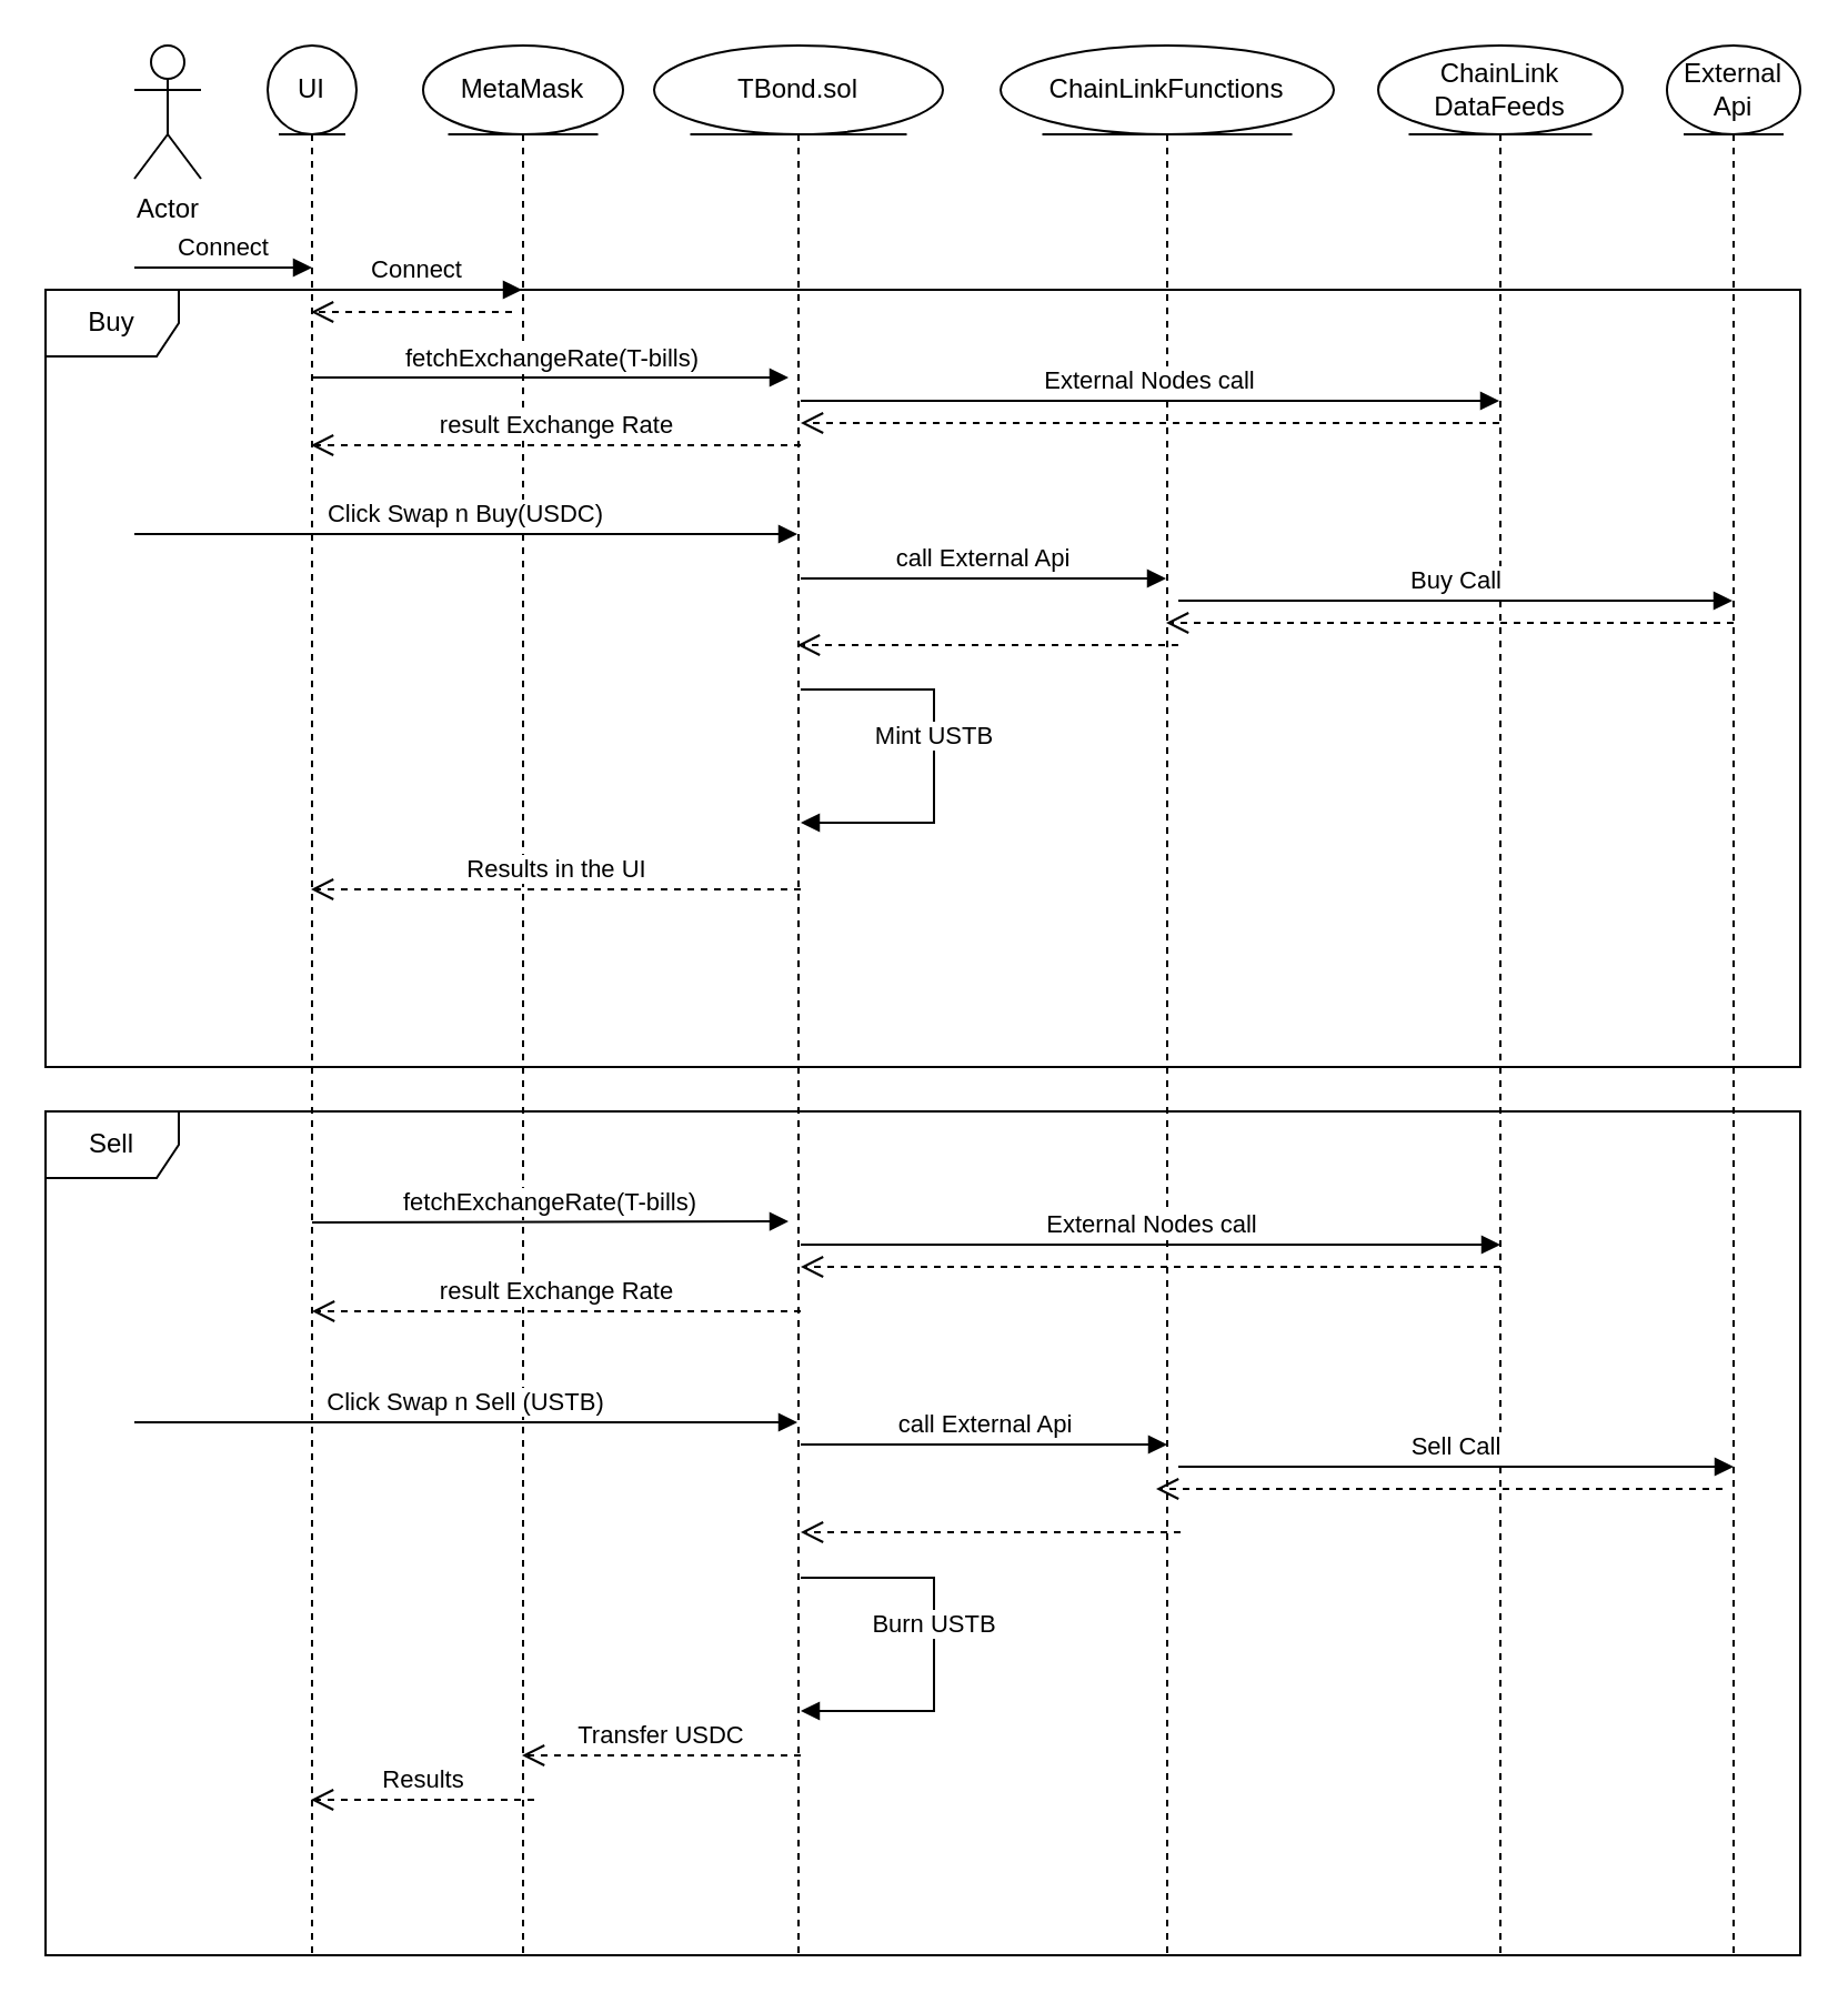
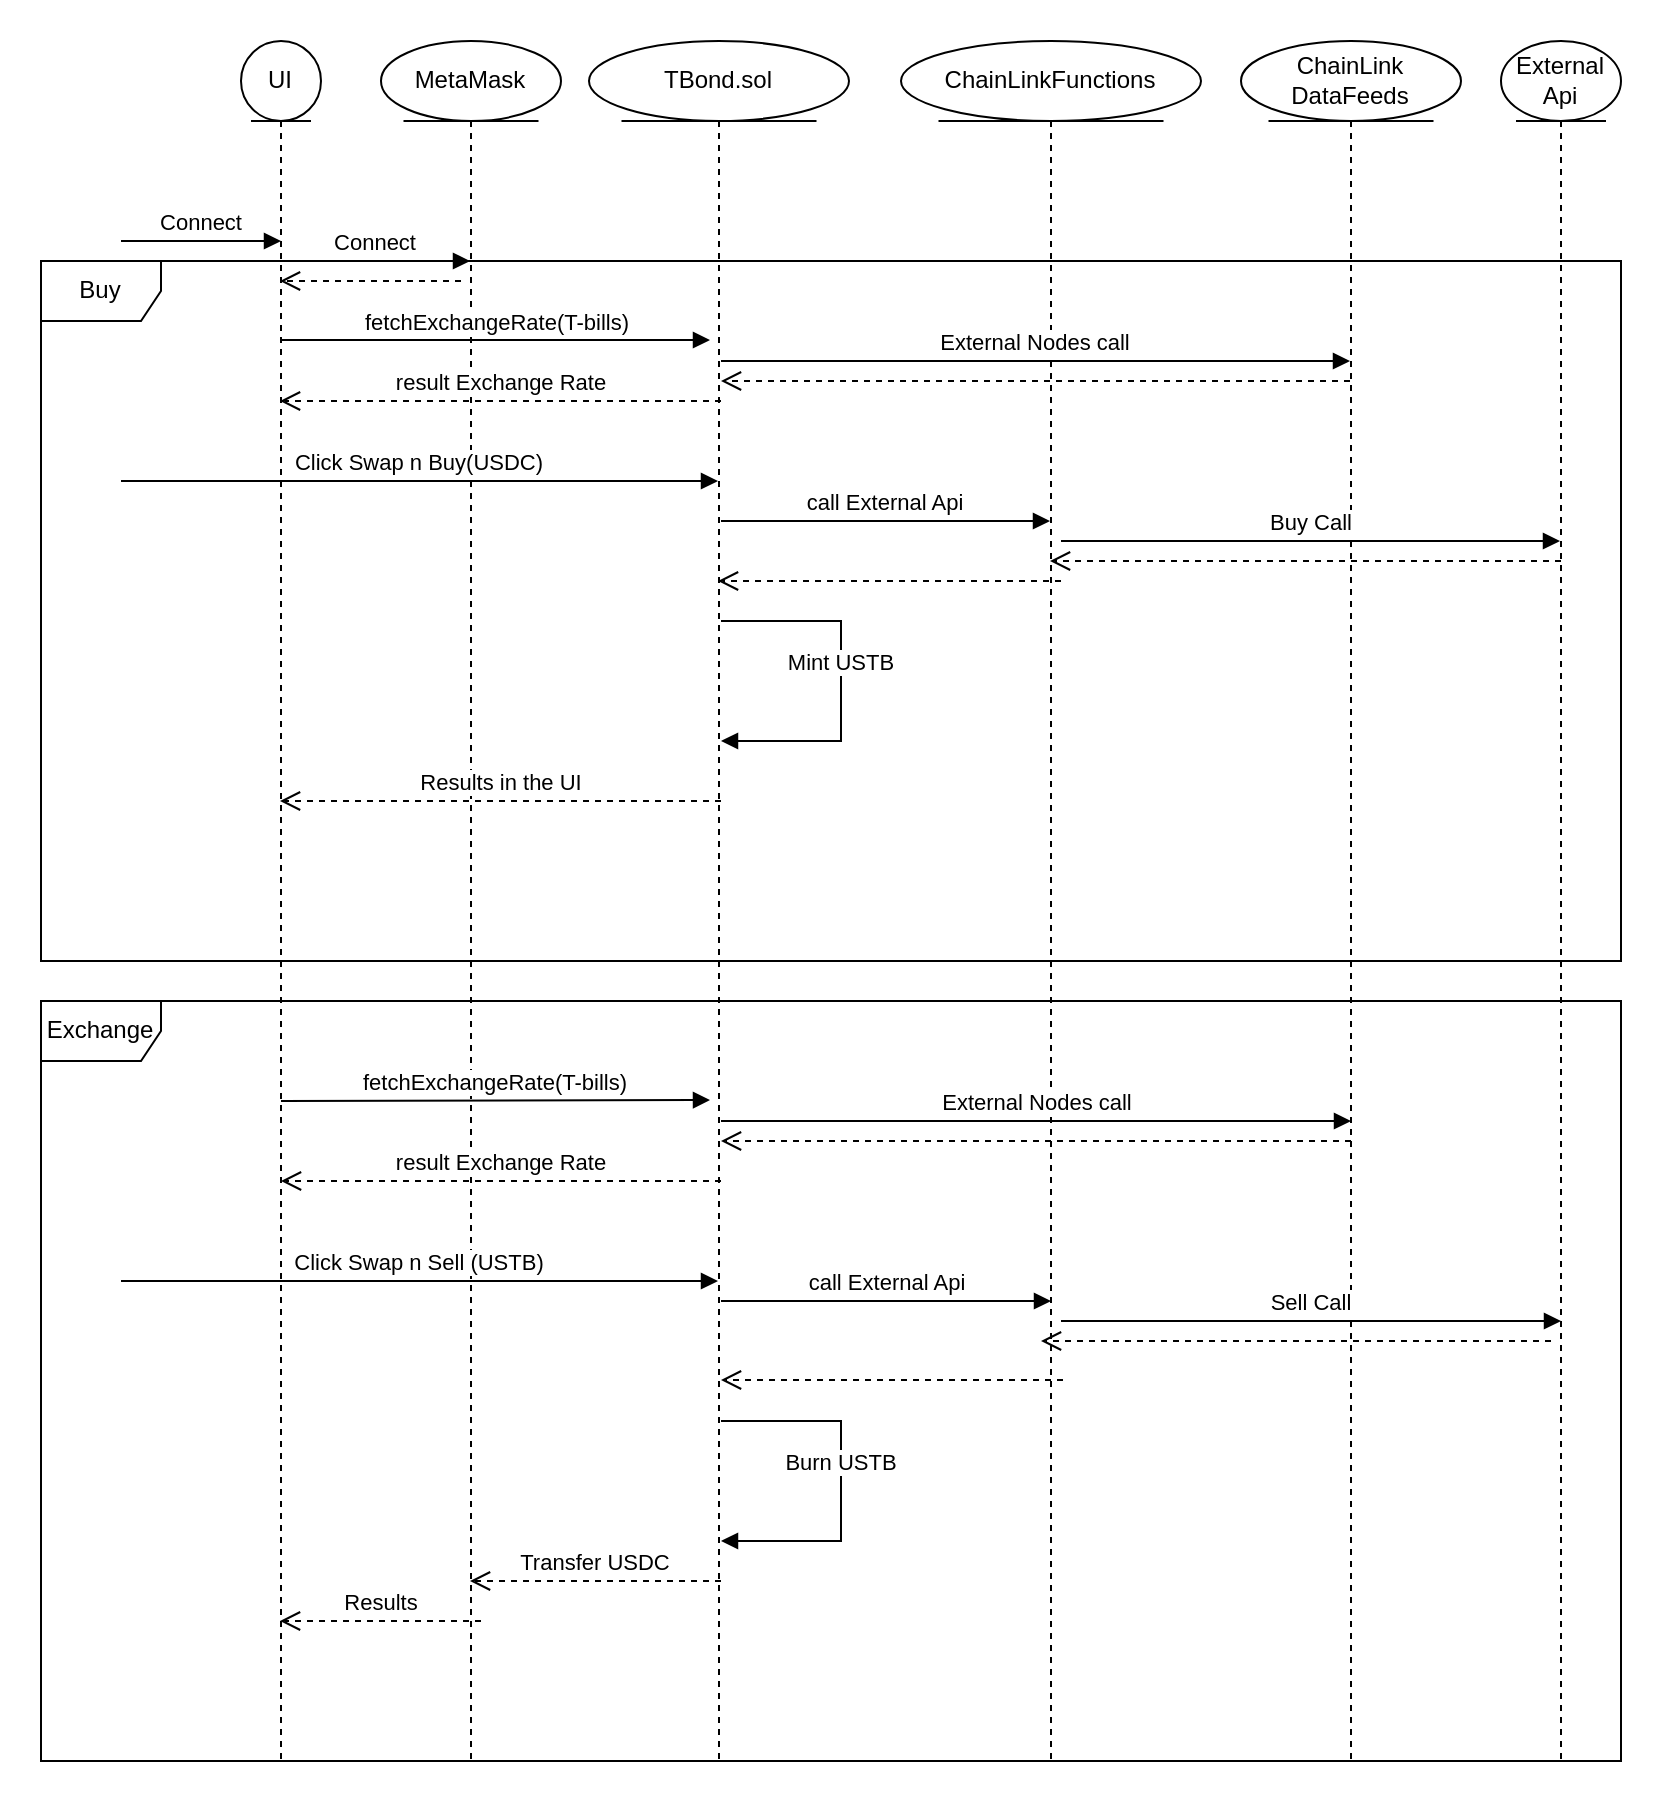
  <mxCell id="0" />
  <mxCell id="1" parent="0" />
- <mxCell id="2" value="Actor" style="shape=umlActor;verticalLabelPosition=bottom;verticalAlign=top;html=1;outlineConnect=0;" parent="1" vertex="1"><mxGeometry x="60" y="20" width="30" height="60" as="geometry" /></mxCell>
  <mxCell id="3" value="MetaMask" style="shape=umlLifeline;perimeter=lifelinePerimeter;whiteSpace=wrap;html=1;container=1;dropTarget=0;collapsible=0;recursiveResize=0;outlineConnect=0;portConstraint=eastwest;newEdgeStyle={&quot;curved&quot;:0,&quot;rounded&quot;:0};participant=umlEntity;" parent="1" vertex="1"><mxGeometry x="190" y="20" width="90" height="860" as="geometry" /></mxCell>
  <mxCell id="4" value="TBond.sol" style="shape=umlLifeline;perimeter=lifelinePerimeter;whiteSpace=wrap;html=1;container=1;dropTarget=0;collapsible=0;recursiveResize=0;outlineConnect=0;portConstraint=eastwest;newEdgeStyle={&quot;curved&quot;:0,&quot;rounded&quot;:0};participant=umlEntity;" parent="1" vertex="1"><mxGeometry x="294" y="20" width="130" height="860" as="geometry" /></mxCell>
  <mxCell id="5" value="Click Swap n Buy(USDC)" style="html=1;verticalAlign=bottom;endArrow=block;curved=0;rounded=0;" parent="1" edge="1"><mxGeometry width="80" relative="1" as="geometry"><mxPoint x="60" y="240" as="sourcePoint" /><mxPoint x="358.5" y="240" as="targetPoint" /></mxGeometry></mxCell>
  <mxCell id="6" value="ChainLinkFunctions" style="shape=umlLifeline;perimeter=lifelinePerimeter;whiteSpace=wrap;html=1;container=1;dropTarget=0;collapsible=0;recursiveResize=0;outlineConnect=0;portConstraint=eastwest;newEdgeStyle={&quot;curved&quot;:0,&quot;rounded&quot;:0};participant=umlEntity;" parent="1" vertex="1"><mxGeometry x="450" y="20" width="150" height="860" as="geometry" /></mxCell>
  <mxCell id="7" value="fetchExchangeRate(T-bills)" style="html=1;verticalAlign=bottom;endArrow=block;curved=0;rounded=0;" parent="1" source="8" edge="1"><mxGeometry width="80" relative="1" as="geometry"><mxPoint x="190" y="169.5" as="sourcePoint" /><mxPoint x="354.5" y="169.5" as="targetPoint" /></mxGeometry></mxCell>
  <mxCell id="8" value="UI" style="shape=umlLifeline;perimeter=lifelinePerimeter;whiteSpace=wrap;html=1;container=1;dropTarget=0;collapsible=0;recursiveResize=0;outlineConnect=0;portConstraint=eastwest;newEdgeStyle={&quot;curved&quot;:0,&quot;rounded&quot;:0};participant=umlEntity;" parent="1" vertex="1"><mxGeometry x="120" y="20" width="40" height="860" as="geometry" /></mxCell>
  <mxCell id="9" value="Connect" style="html=1;verticalAlign=bottom;endArrow=block;curved=0;rounded=0;" parent="1" edge="1"><mxGeometry width="80" relative="1" as="geometry"><mxPoint x="60" y="120" as="sourcePoint" /><mxPoint x="140" y="120" as="targetPoint" /></mxGeometry></mxCell>
  <mxCell id="10" value="Connect" style="html=1;verticalAlign=bottom;endArrow=block;curved=0;rounded=0;" parent="1" target="3" edge="1"><mxGeometry width="80" relative="1" as="geometry"><mxPoint x="140" y="130" as="sourcePoint" /><mxPoint x="220" y="130" as="targetPoint" /></mxGeometry></mxCell>
  <mxCell id="11" value="" style="html=1;verticalAlign=bottom;endArrow=open;dashed=1;endSize=8;curved=0;rounded=0;" parent="1" target="8" edge="1"><mxGeometry relative="1" as="geometry"><mxPoint x="230" y="140" as="sourcePoint" /><mxPoint x="150" y="140" as="targetPoint" /></mxGeometry></mxCell>
  <mxCell id="12" value="External Nodes call" style="html=1;verticalAlign=bottom;endArrow=block;curved=0;rounded=0;" parent="1" target="15" edge="1"><mxGeometry width="80" relative="1" as="geometry"><mxPoint x="360" y="180" as="sourcePoint" /><mxPoint x="440" y="180" as="targetPoint" /></mxGeometry></mxCell>
  <mxCell id="13" value="" style="html=1;verticalAlign=bottom;endArrow=open;dashed=1;endSize=8;curved=0;rounded=0;" parent="1" source="15" edge="1"><mxGeometry relative="1" as="geometry"><mxPoint x="520" y="190" as="sourcePoint" /><mxPoint x="360" y="190" as="targetPoint" /></mxGeometry></mxCell>
  <mxCell id="14" value="result Exchange Rate" style="html=1;verticalAlign=bottom;endArrow=open;dashed=1;endSize=8;curved=0;rounded=0;" parent="1" target="8" edge="1"><mxGeometry relative="1" as="geometry"><mxPoint x="360" y="200" as="sourcePoint" /><mxPoint x="280" y="200" as="targetPoint" /></mxGeometry></mxCell>
  <mxCell id="15" value="ChainLink DataFeeds" style="shape=umlLifeline;perimeter=lifelinePerimeter;whiteSpace=wrap;html=1;container=1;dropTarget=0;collapsible=0;recursiveResize=0;outlineConnect=0;portConstraint=eastwest;newEdgeStyle={&quot;curved&quot;:0,&quot;rounded&quot;:0};participant=umlEntity;" parent="1" vertex="1"><mxGeometry x="620" y="20" width="110" height="860" as="geometry" /></mxCell>
  <mxCell id="16" value="External Api" style="shape=umlLifeline;perimeter=lifelinePerimeter;whiteSpace=wrap;html=1;container=1;dropTarget=0;collapsible=0;recursiveResize=0;outlineConnect=0;portConstraint=eastwest;newEdgeStyle={&quot;curved&quot;:0,&quot;rounded&quot;:0};participant=umlEntity;" parent="1" vertex="1"><mxGeometry x="750" y="20" width="60" height="860" as="geometry" /></mxCell>
  <mxCell id="17" value="call External Api" style="html=1;verticalAlign=bottom;endArrow=block;curved=0;rounded=0;" parent="1" target="6" edge="1"><mxGeometry width="80" relative="1" as="geometry"><mxPoint x="360" y="260" as="sourcePoint" /><mxPoint x="440" y="260" as="targetPoint" /></mxGeometry></mxCell>
  <mxCell id="18" value="Buy Call" style="html=1;verticalAlign=bottom;endArrow=block;curved=0;rounded=0;" parent="1" target="16" edge="1"><mxGeometry width="80" relative="1" as="geometry"><mxPoint x="530" y="270" as="sourcePoint" /><mxPoint x="610" y="270" as="targetPoint" /></mxGeometry></mxCell>
  <mxCell id="19" value="" style="html=1;verticalAlign=bottom;endArrow=open;dashed=1;endSize=8;curved=0;rounded=0;" parent="1" target="6" edge="1"><mxGeometry relative="1" as="geometry"><mxPoint x="780" y="280" as="sourcePoint" /><mxPoint x="700" y="280" as="targetPoint" /></mxGeometry></mxCell>
  <mxCell id="20" value="" style="html=1;verticalAlign=bottom;endArrow=open;dashed=1;endSize=8;curved=0;rounded=0;" parent="1" target="4" edge="1"><mxGeometry relative="1" as="geometry"><mxPoint x="530" y="290" as="sourcePoint" /><mxPoint x="450" y="290" as="targetPoint" /></mxGeometry></mxCell>
  <mxCell id="21" value="Mint USTB" style="html=1;verticalAlign=bottom;endArrow=block;curved=0;rounded=0;" parent="1" edge="1"><mxGeometry width="80" relative="1" as="geometry"><mxPoint x="360" y="310" as="sourcePoint" /><mxPoint x="360" y="370" as="targetPoint" /><Array as="points"><mxPoint x="420" y="310" /><mxPoint x="420" y="370" /></Array><mxPoint as="offset" /></mxGeometry></mxCell>
  <mxCell id="22" value="Results in the UI" style="html=1;verticalAlign=bottom;endArrow=open;dashed=1;endSize=8;curved=0;rounded=0;" parent="1" target="8" edge="1"><mxGeometry relative="1" as="geometry"><mxPoint x="360" y="400" as="sourcePoint" /><mxPoint x="280" y="400" as="targetPoint" /></mxGeometry></mxCell>
  <mxCell id="23" value="Buy" style="shape=umlFrame;whiteSpace=wrap;html=1;pointerEvents=0;" parent="1" vertex="1"><mxGeometry x="20" y="130" width="790" height="350" as="geometry" /></mxCell>
- <mxCell id="24" value="Sell" style="shape=umlFrame;whiteSpace=wrap;html=1;pointerEvents=0;" parent="1" vertex="1"><mxGeometry x="20" y="500" width="790" height="380" as="geometry" /></mxCell>
+ <mxCell id="24" value="Exchange" style="shape=umlFrame;whiteSpace=wrap;html=1;pointerEvents=0;" parent="1" vertex="1"><mxGeometry x="20" y="500" width="790" height="380" as="geometry" /></mxCell>
  <mxCell id="25" value="fetchExchangeRate(T-bills)" style="html=1;verticalAlign=bottom;endArrow=block;curved=0;rounded=0;" parent="1" edge="1"><mxGeometry width="80" relative="1" as="geometry"><mxPoint x="140" y="550" as="sourcePoint" /><mxPoint x="354.5" y="549.5" as="targetPoint" /></mxGeometry></mxCell>
  <mxCell id="26" value="External Nodes call" style="html=1;verticalAlign=bottom;endArrow=block;curved=0;rounded=0;" parent="1" edge="1"><mxGeometry width="80" relative="1" as="geometry"><mxPoint x="360" y="560" as="sourcePoint" /><mxPoint x="675" y="560" as="targetPoint" /></mxGeometry></mxCell>
  <mxCell id="27" value="" style="html=1;verticalAlign=bottom;endArrow=open;dashed=1;endSize=8;curved=0;rounded=0;" parent="1" edge="1"><mxGeometry relative="1" as="geometry"><mxPoint x="675" y="570" as="sourcePoint" /><mxPoint x="360" y="570" as="targetPoint" /></mxGeometry></mxCell>
  <mxCell id="28" value="result Exchange Rate" style="html=1;verticalAlign=bottom;endArrow=open;dashed=1;endSize=8;curved=0;rounded=0;" parent="1" edge="1"><mxGeometry relative="1" as="geometry"><mxPoint x="360" y="590" as="sourcePoint" /><mxPoint x="140" y="590" as="targetPoint" /></mxGeometry></mxCell>
  <mxCell id="29" value="Click Swap n Sell (USTB)" style="html=1;verticalAlign=bottom;endArrow=block;curved=0;rounded=0;" parent="1" edge="1"><mxGeometry width="80" relative="1" as="geometry"><mxPoint x="60" y="640" as="sourcePoint" /><mxPoint x="358.5" y="640" as="targetPoint" /></mxGeometry></mxCell>
  <mxCell id="30" value="call External Api" style="html=1;verticalAlign=bottom;endArrow=block;curved=0;rounded=0;" parent="1" edge="1"><mxGeometry width="80" relative="1" as="geometry"><mxPoint x="360" y="650" as="sourcePoint" /><mxPoint x="525" y="650" as="targetPoint" /></mxGeometry></mxCell>
  <mxCell id="31" value="Sell Call" style="html=1;verticalAlign=bottom;endArrow=block;curved=0;rounded=0;" parent="1" edge="1"><mxGeometry width="80" relative="1" as="geometry"><mxPoint x="530" y="660" as="sourcePoint" /><mxPoint x="780" y="660" as="targetPoint" /></mxGeometry></mxCell>
  <mxCell id="32" value="" style="html=1;verticalAlign=bottom;endArrow=open;dashed=1;endSize=8;curved=0;rounded=0;" parent="1" edge="1"><mxGeometry relative="1" as="geometry"><mxPoint x="775" y="670" as="sourcePoint" /><mxPoint x="520" y="670" as="targetPoint" /></mxGeometry></mxCell>
  <mxCell id="33" value="" style="html=1;verticalAlign=bottom;endArrow=open;dashed=1;endSize=8;curved=0;rounded=0;" parent="1" edge="1"><mxGeometry relative="1" as="geometry"><mxPoint x="531" y="689.5" as="sourcePoint" /><mxPoint x="360" y="689.5" as="targetPoint" /></mxGeometry></mxCell>
  <mxCell id="34" value="Burn USTB" style="html=1;verticalAlign=bottom;endArrow=block;curved=0;rounded=0;" parent="1" edge="1"><mxGeometry width="80" relative="1" as="geometry"><mxPoint x="360" y="710" as="sourcePoint" /><mxPoint x="360" y="770" as="targetPoint" /><Array as="points"><mxPoint x="420" y="710" /><mxPoint x="420" y="770" /></Array><mxPoint as="offset" /></mxGeometry></mxCell>
  <mxCell id="35" value="Transfer USDC" style="html=1;verticalAlign=bottom;endArrow=open;dashed=1;endSize=8;curved=0;rounded=0;" parent="1" target="3" edge="1"><mxGeometry relative="1" as="geometry"><mxPoint x="360" y="790" as="sourcePoint" /><mxPoint x="280" y="790" as="targetPoint" /></mxGeometry></mxCell>
  <mxCell id="36" value="Results" style="html=1;verticalAlign=bottom;endArrow=open;dashed=1;endSize=8;curved=0;rounded=0;" parent="1" target="8" edge="1"><mxGeometry relative="1" as="geometry"><mxPoint x="240" y="810" as="sourcePoint" /><mxPoint x="160" y="810" as="targetPoint" /></mxGeometry></mxCell>
